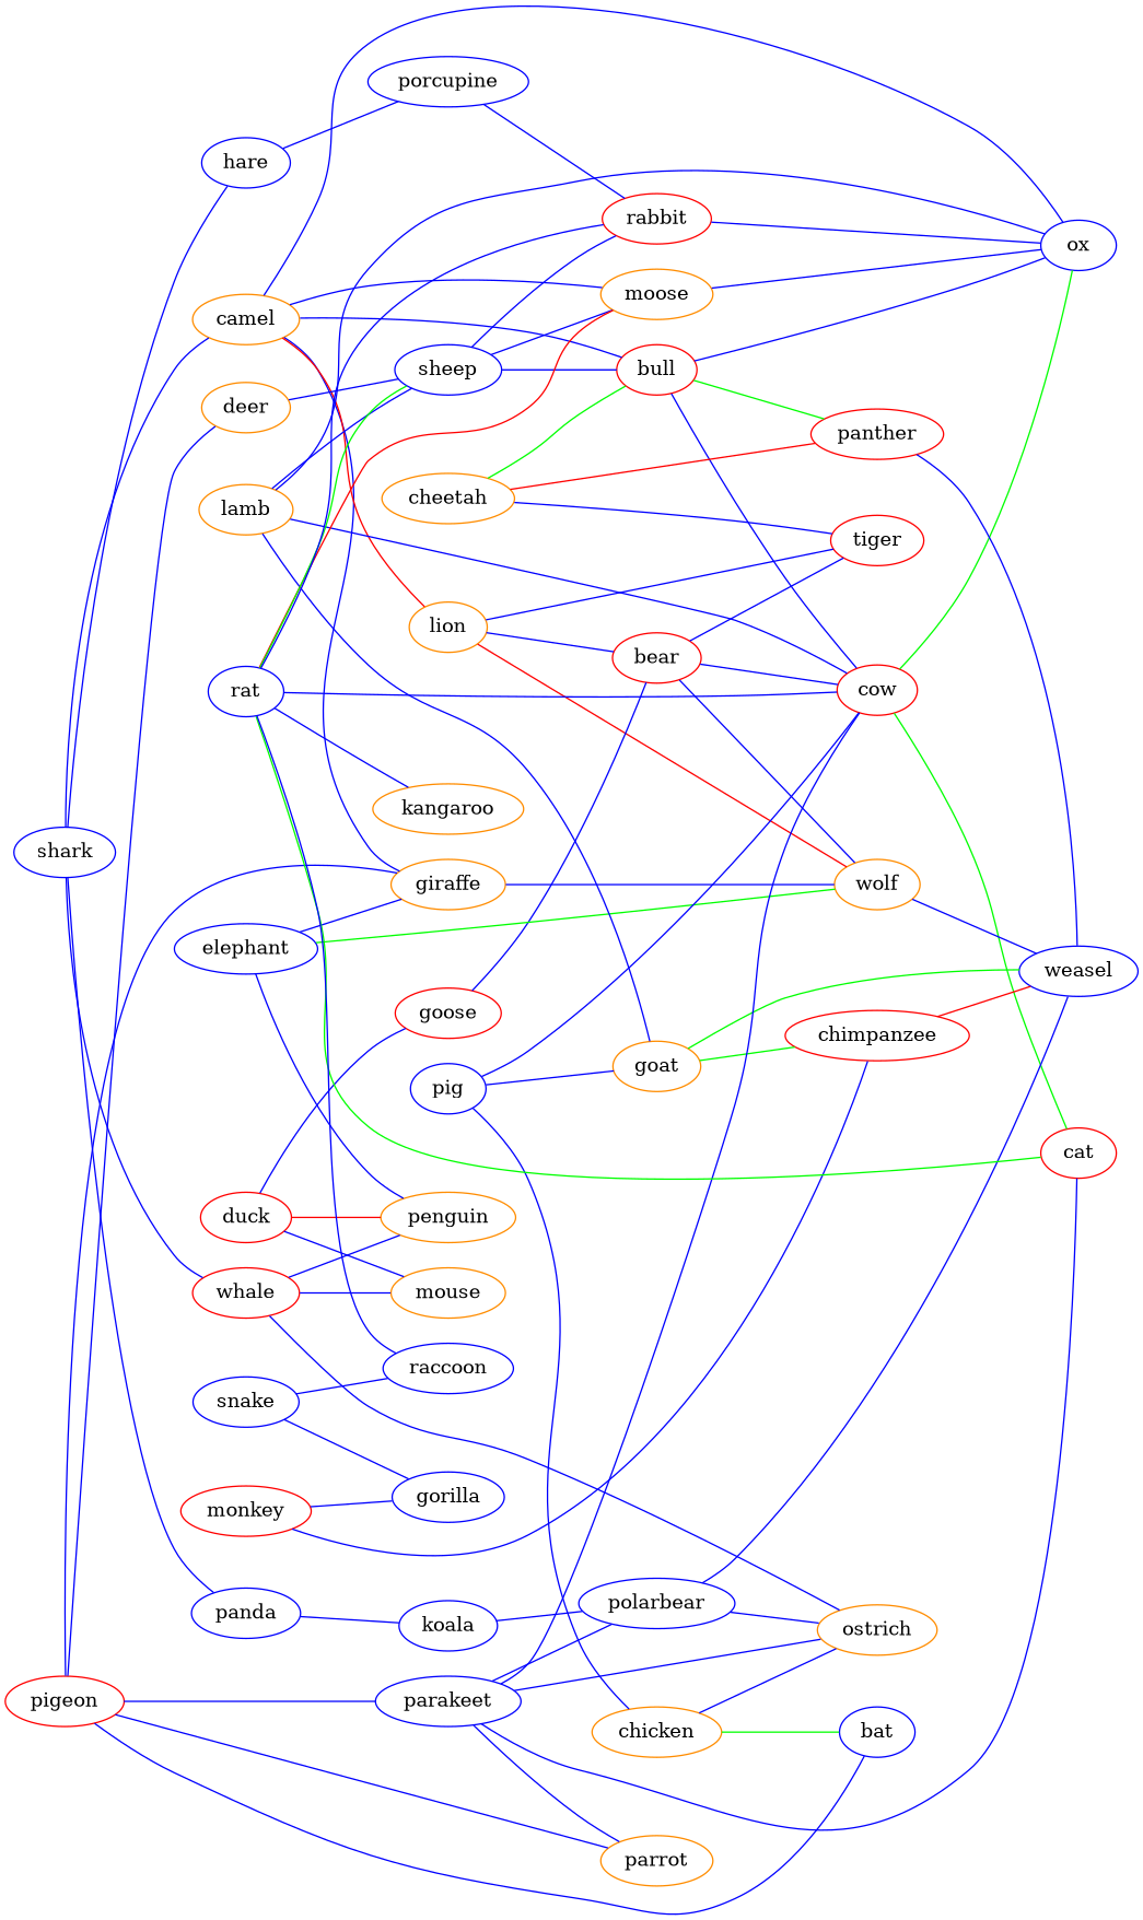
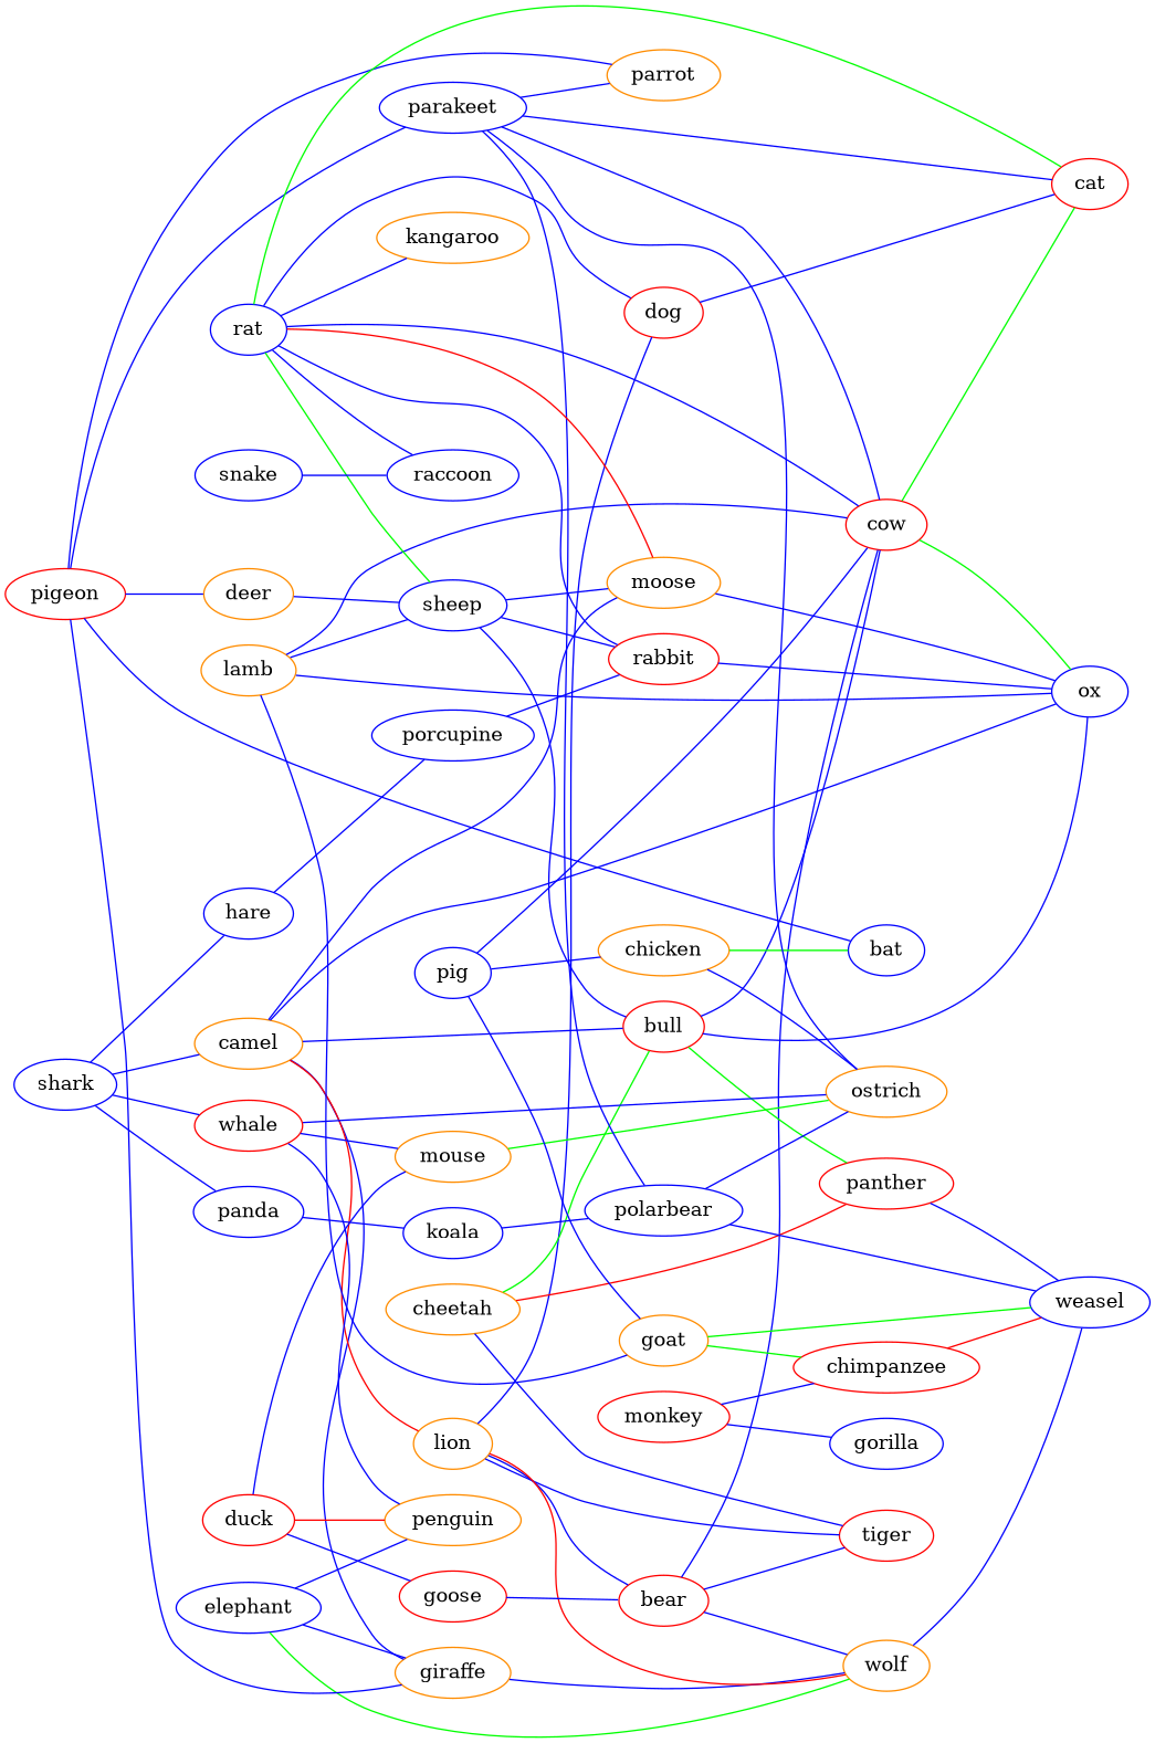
  strict graph {
    rankdir=LR
    node [color=blue]
    edge [color=blue weight=1]
    bear [color=red]
    cow [color=red]
    tiger [color=red]
    wolf [color=darkorange]
    ox
    cat [color=red]
    weasel
    bull [color=red]
    panther [color=red]
    camel [color=darkorange]
    giraffe [color=darkorange]
    lion [color=darkorange]
    moose [color=darkorange]
+   dog [color=red]
    cheetah [color=darkorange]
    chicken [color=darkorange]
    ostrich [color=darkorange]
    bat
    deer [color=darkorange]
    sheep
    rabbit [color=red]
    duck [color=red]
    goose [color=red]
    mouse [color=darkorange]
    penguin [color=darkorange]
    elephant
    hare
    porcupine
    koala
    polarbear
    lamb [color=darkorange]
    goat [color=darkorange]
    chimpanzee [color=red]
    monkey [color=red]
    gorilla
    panda
    parakeet
    parrot [color=darkorange]
    pig
    pigeon [color=red]
    rat
    kangaroo [color=darkorange]
    raccoon
    shark
    whale [color=red]
    snake
    bear -- cow
    bear -- tiger
    bear -- wolf
    cow -- ox [color=green]
    cow -- cat [color=green]
    wolf -- weasel
    bull -- cow
    bull -- ox
    bull -- panther [color=green]
    panther -- weasel
    camel -- ox
    camel -- bull
    camel -- giraffe
    camel -- lion [color=red]
    camel -- moose
    giraffe -- wolf
    lion -- bear
    lion -- tiger
    lion -- wolf [color=red]
+   lion -- dog
    moose -- ox
+   dog -- cat
    cheetah -- tiger
    cheetah -- bull [color=green]
    cheetah -- panther [color=red]
    chicken -- ostrich
    chicken -- bat [color=green]
    deer -- sheep
    sheep -- bull
    sheep -- moose
    sheep -- rabbit
    rabbit -- ox
    duck -- goose
    duck -- mouse
    duck -- penguin [color=red]
    goose -- bear
+   mouse -- ostrich [color=green]
    elephant -- wolf [color=green]
    elephant -- giraffe
    elephant -- penguin
    hare -- porcupine
    porcupine -- rabbit
    koala -- polarbear
    polarbear -- weasel
    polarbear -- ostrich
    lamb -- cow
    lamb -- ox
    lamb -- sheep
    lamb -- goat
    goat -- weasel [color=green]
    goat -- chimpanzee [color=green]
    chimpanzee -- weasel [color=red]
    monkey -- chimpanzee
    monkey -- gorilla
    panda -- koala
    parakeet -- cow
    parakeet -- cat
    parakeet -- ostrich
    parakeet -- polarbear
    parakeet -- parrot
    pig -- cow
    pig -- chicken
    pig -- goat
    pigeon -- giraffe
    pigeon -- bat
    pigeon -- deer
    pigeon -- parakeet
    pigeon -- parrot
    rat -- cow
    rat -- cat [color=green]
    rat -- moose [color=red]
+   rat -- dog
    rat -- sheep [color=green]
    rat -- rabbit
    rat -- kangaroo
    rat -- raccoon
    shark -- camel
    shark -- hare
    shark -- panda
    shark -- whale
    whale -- ostrich
    whale -- mouse
    whale -- penguin
-   snake -- gorilla
    snake -- raccoon
  }
